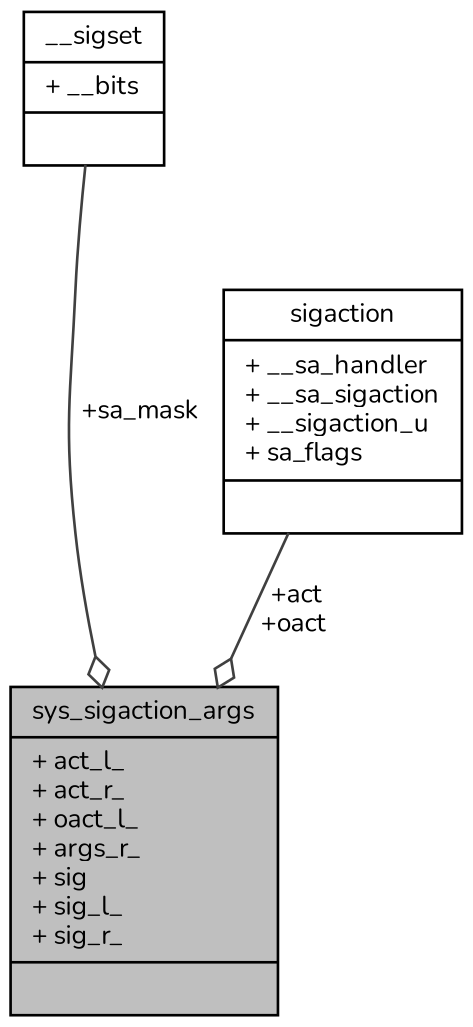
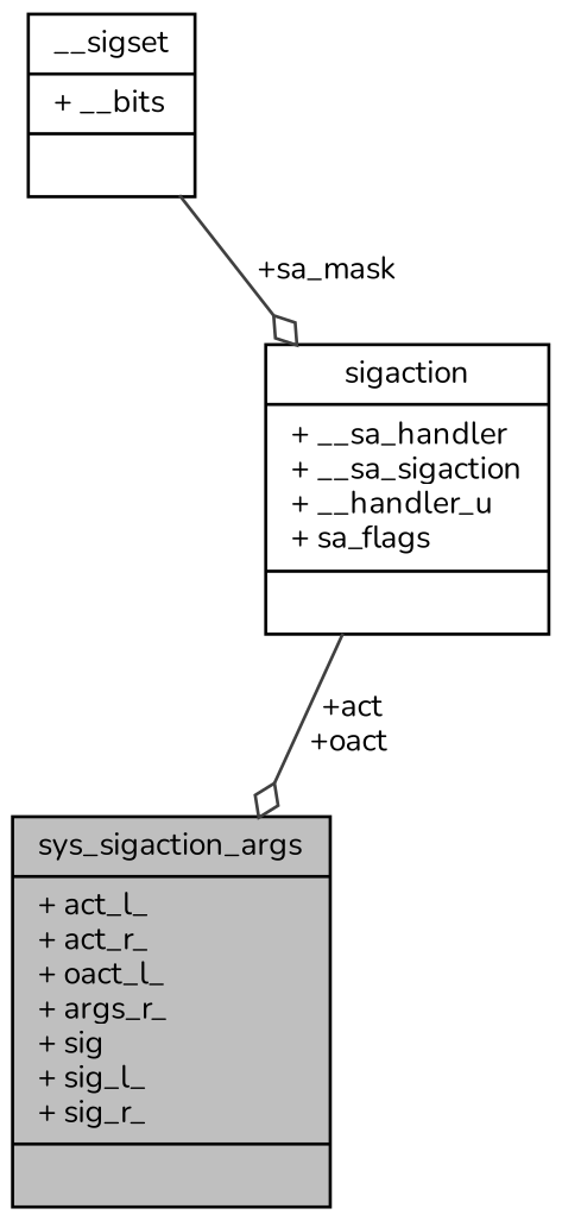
  digraph {
    fontname=Nunito
    node [color=black fillcolor=white fontname=Nunito fontsize=10 shape=record style=filled]
    edge [arrowhead=odiamond color=grey25 fontname=Nunito fontsize=10 labelfontname=Helvetica labelfontsize=10 style=solid]
    n1 [fillcolor=grey75 fontcolor=black height=0.2 label="{sys_sigaction_args\n|+ act_l_\l+ act_r_\l+ oact_l_\l+ args_r_\l+ sig\l+ sig_l_\l+ sig_r_\l|}" width=0.4]
-   n2 [height=0.2 label="{sigaction\n|+ __sa_handler\l+ __sa_sigaction\l+ __sigaction_u\l+ sa_flags\l|}" width=0.4]
+   n2 [height=0.2 label="{sigaction\n|+ __sa_handler\l+ __sa_sigaction\l+ __handler_u\l+ sa_flags\l|}" width=0.4]
    n3 [height=0.2 label="{__sigset\n|+ __bits\l|}" width=0.4]
    n2 -> n1 [label=" +act\n+oact"]
-   n3 -> n1 [label=" +sa_mask"]
+   n3 -> n2 [label=" +sa_mask"]
  }
